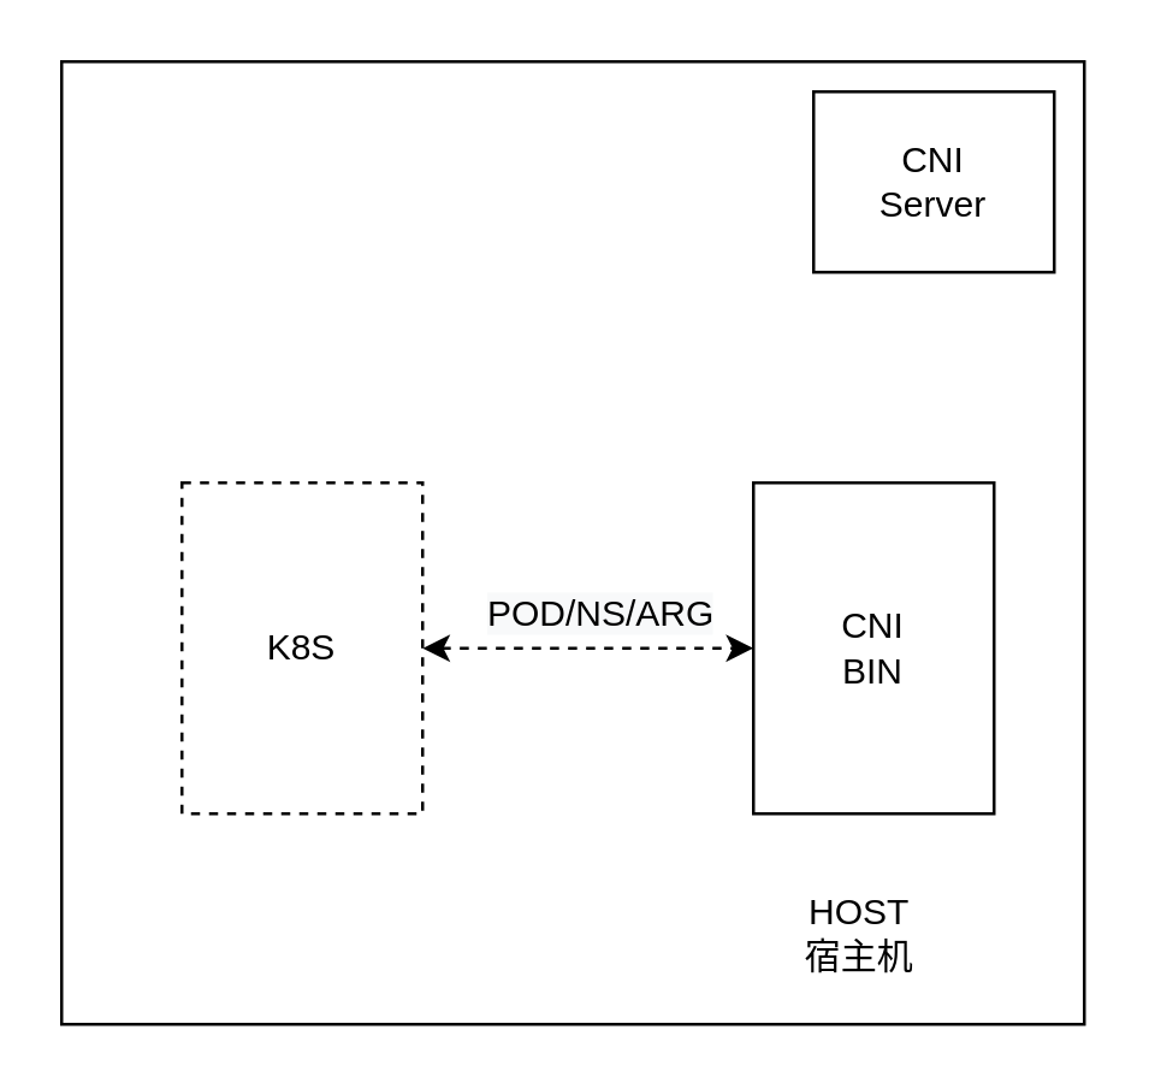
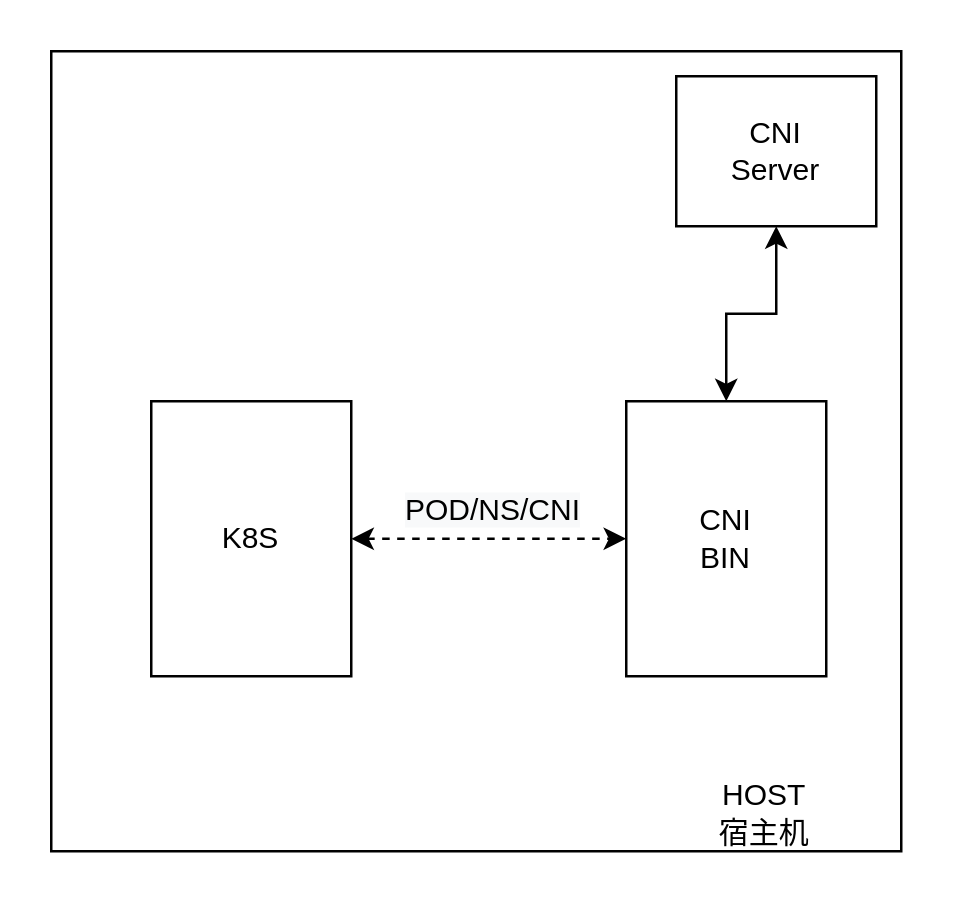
  <mxCell id="0" />
  <mxCell id="1" parent="0" />
  <mxCell id="2" value="" style="rounded=0;whiteSpace=wrap;html=1;fillColor=none;" parent="1" vertex="1"><mxGeometry x="20" y="20" width="340" height="320" as="geometry" /></mxCell>
  <mxCell id="3" style="edgeStyle=orthogonalEdgeStyle;rounded=0;orthogonalLoop=1;jettySize=auto;html=1;exitX=1;exitY=0.5;exitDx=0;exitDy=0;startArrow=classic;startFill=1;dashed=1;" parent="1" source="4" target="7" edge="1"><mxGeometry relative="1" as="geometry" /></mxCell>
- <mxCell id="4" value="K8S" style="rounded=0;whiteSpace=wrap;html=1;dashed=1;" parent="1" vertex="1"><mxGeometry x="60" y="160" width="80" height="110" as="geometry" /></mxCell>
- <mxCell id="5" value="HOST&lt;br&gt;宿主机" style="text;html=1;align=center;verticalAlign=middle;resizable=0;points=[];autosize=1;strokeColor=none;" parent="1" vertex="1"><mxGeometry x="260" y="295" width="50" height="30" as="geometry" /></mxCell>
+ <mxCell id="4" value="K8S" style="rounded=0;whiteSpace=wrap;html=1;" parent="1" vertex="1"><mxGeometry x="60" y="160" width="80" height="110" as="geometry" /></mxCell>
+ <mxCell id="5" value="HOST&lt;br&gt;宿主机" style="text;html=1;align=center;verticalAlign=middle;resizable=0;points=[];autosize=1;strokeColor=none;" parent="1" vertex="1"><mxGeometry x="280" y="310" width="50" height="30" as="geometry" /></mxCell>
+ <mxCell id="6" style="edgeStyle=orthogonalEdgeStyle;rounded=0;orthogonalLoop=1;jettySize=auto;html=1;exitX=0.5;exitY=0;exitDx=0;exitDy=0;startArrow=classic;startFill=1;" edge="1" parent="1" source="7" target="8"><mxGeometry relative="1" as="geometry" /></mxCell>
  <mxCell id="7" value="CNI&lt;br&gt;BIN" style="rounded=0;whiteSpace=wrap;html=1;" parent="1" vertex="1"><mxGeometry x="250" y="160" width="80" height="110" as="geometry" /></mxCell>
  <mxCell id="8" value="CNI&lt;br&gt;Server" style="rounded=0;whiteSpace=wrap;html=1;" vertex="1" parent="1"><mxGeometry x="270" y="30" width="80" height="60" as="geometry" /></mxCell>
- <mxCell id="9" value="&lt;span style=&quot;color: rgb(0, 0, 0); font-family: helvetica; font-size: 12px; font-style: normal; font-weight: 400; letter-spacing: normal; text-align: center; text-indent: 0px; text-transform: none; word-spacing: 0px; background-color: rgb(248, 249, 250); display: inline; float: none;&quot;&gt;POD/NS/ARG&lt;/span&gt;" style="text;whiteSpace=wrap;html=1;" vertex="1" parent="1"><mxGeometry x="160" y="190" width="100" height="30" as="geometry" /></mxCell>
+ <mxCell id="9" value="&lt;span style=&quot;color: rgb(0, 0, 0); font-family: helvetica; font-size: 12px; font-style: normal; font-weight: 400; letter-spacing: normal; text-align: center; text-indent: 0px; text-transform: none; word-spacing: 0px; background-color: rgb(248, 249, 250); display: inline; float: none;&quot;&gt;POD/NS/CNI&lt;/span&gt;" style="text;whiteSpace=wrap;html=1;" vertex="1" parent="1"><mxGeometry x="160" y="190" width="100" height="30" as="geometry" /></mxCell>
